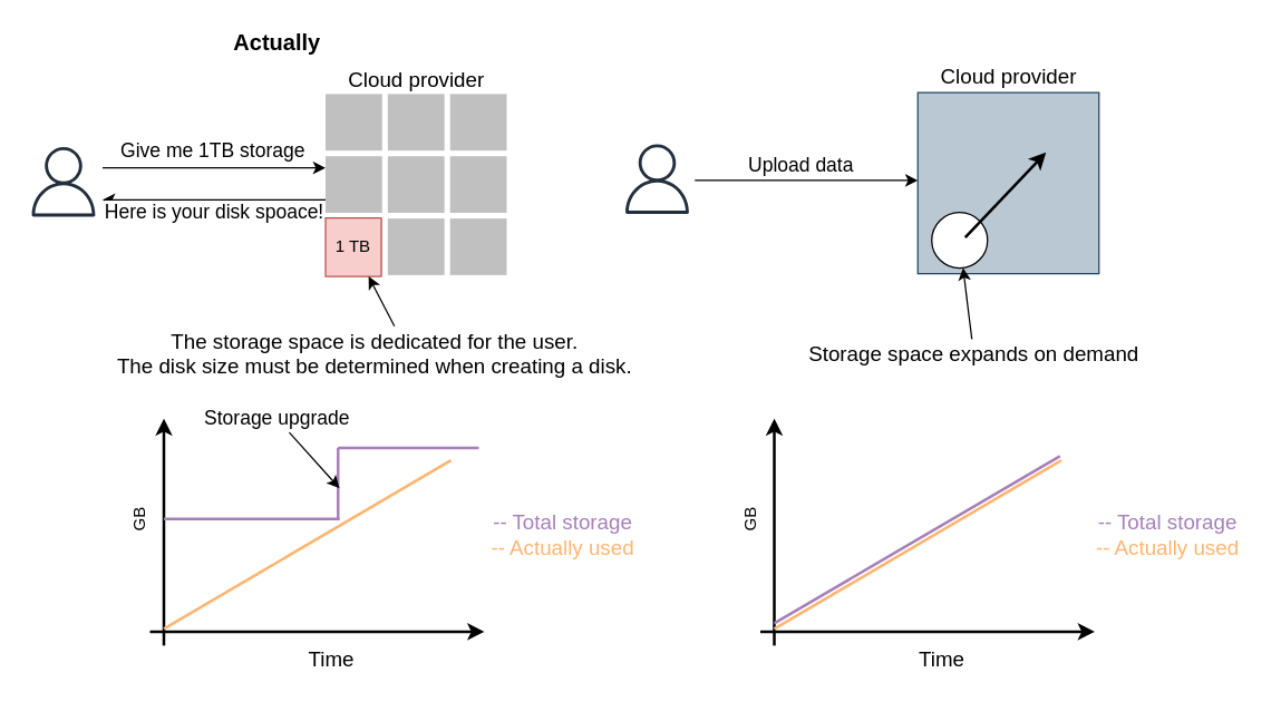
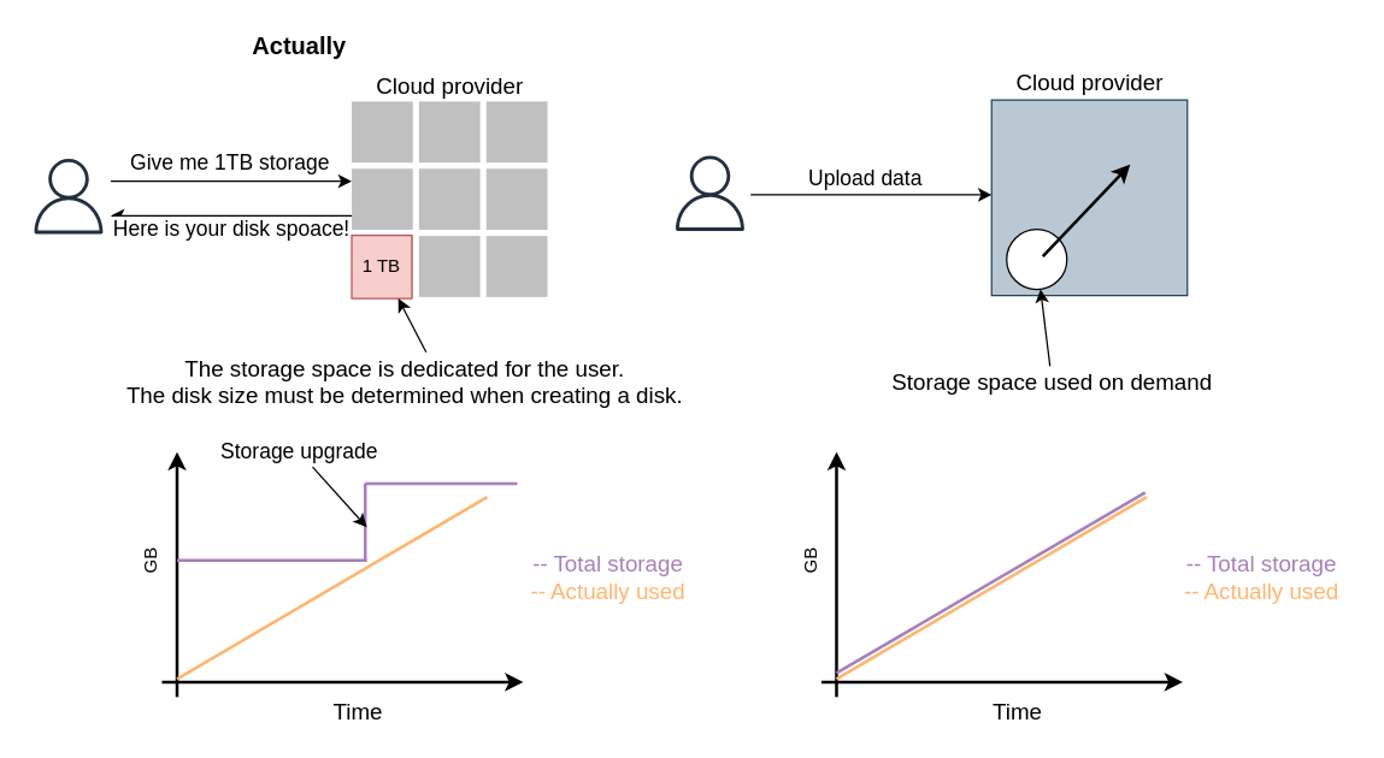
  <mxCell id="0" />
  <mxCell id="1" parent="0" />
  <mxCell id="2" style="edgeStyle=orthogonalEdgeStyle;rounded=0;orthogonalLoop=1;jettySize=auto;html=1;entryX=0;entryY=0.5;entryDx=0;entryDy=0;entryPerimeter=0;" parent="1" edge="1"><mxGeometry relative="1" as="geometry"><mxPoint x="73" y="120" as="sourcePoint" /><mxPoint x="233" y="120" as="targetPoint" /></mxGeometry></mxCell>
  <mxCell id="3" value="Give me 1TB storage" style="text;html=1;align=center;verticalAlign=middle;resizable=0;points=[];labelBackgroundColor=#ffffff;fontSize=14;" parent="2" vertex="1" connectable="0"><mxGeometry x="-0.163" y="2" relative="1" as="geometry"><mxPoint x="11" y="-11" as="offset" /></mxGeometry></mxCell>
  <mxCell id="4" value="Here is your disk spoace!" style="edgeStyle=orthogonalEdgeStyle;rounded=0;orthogonalLoop=1;jettySize=auto;html=1;fontSize=14;" parent="1" edge="1"><mxGeometry y="9" relative="1" as="geometry"><mxPoint x="73" y="143" as="targetPoint" /><mxPoint x="233" y="143" as="sourcePoint" /><Array as="points"><mxPoint x="193" y="143" /><mxPoint x="193" y="143" /></Array><mxPoint as="offset" /></mxGeometry></mxCell>
  <mxCell id="5" value="" style="html=1;verticalLabelPosition=bottom;labelBackgroundColor=#ffffff;verticalAlign=top;shadow=0;dashed=0;strokeWidth=1;shape=mxgraph.ios7ui.iconGrid;fillColor=#c0c0c0;gridSize=3,3;" parent="1" vertex="1"><mxGeometry x="233" y="67" width="130" height="130" as="geometry" /></mxCell>
  <mxCell id="6" value="1 TB" style="rounded=0;whiteSpace=wrap;html=1;fillColor=#f8cecc;strokeColor=#b85450;" parent="1" vertex="1"><mxGeometry x="233" y="156" width="40" height="42" as="geometry" /></mxCell>
  <mxCell id="7" style="edgeStyle=orthogonalEdgeStyle;rounded=0;orthogonalLoop=1;jettySize=auto;html=1;entryX=0;entryY=0.5;entryDx=0;entryDy=0;entryPerimeter=0;" parent="1" edge="1"><mxGeometry relative="1" as="geometry"><mxPoint x="498" y="129" as="sourcePoint" /><mxPoint x="658" y="129" as="targetPoint" /></mxGeometry></mxCell>
  <mxCell id="8" value="" style="rounded=0;whiteSpace=wrap;html=1;fillColor=#bac8d3;strokeColor=#23445d;" parent="1" vertex="1"><mxGeometry x="658" y="66" width="130" height="130" as="geometry" /></mxCell>
  <mxCell id="9" value="Actually" style="text;html=1;align=center;verticalAlign=middle;resizable=0;points=[];autosize=1;fontSize=16;fontStyle=1" parent="1" vertex="1"><mxGeometry x="138" y="20" width="120" height="20" as="geometry" /></mxCell>
  <mxCell id="10" value="" style="ellipse;whiteSpace=wrap;html=1;aspect=fixed;fontSize=15;" parent="1" vertex="1"><mxGeometry x="668" y="152" width="40" height="40" as="geometry" /></mxCell>
  <mxCell id="11" value="Cloud provider" style="text;html=1;align=center;verticalAlign=middle;resizable=0;points=[];autosize=1;fontSize=15;" parent="1" vertex="1"><mxGeometry x="668" y="44" width="110" height="20" as="geometry" /></mxCell>
  <mxCell id="12" value="" style="outlineConnect=0;fontColor=#232F3E;gradientColor=none;fillColor=#232F3E;strokeColor=none;dashed=0;verticalLabelPosition=bottom;verticalAlign=top;align=center;html=1;fontSize=12;fontStyle=0;aspect=fixed;pointerEvents=1;shape=mxgraph.aws4.user;" parent="1" vertex="1"><mxGeometry x="20" y="105" width="50" height="50" as="geometry" /></mxCell>
  <mxCell id="13" value="Cloud provider" style="text;html=1;align=center;verticalAlign=middle;resizable=0;points=[];autosize=1;fontSize=15;" parent="1" vertex="1"><mxGeometry x="243" y="46" width="110" height="20" as="geometry" /></mxCell>
  <mxCell id="14" value="" style="endArrow=classic;html=1;fontSize=14;exitX=0.538;exitY=0.016;exitDx=0;exitDy=0;exitPerimeter=0;" parent="1" source="15" target="6" edge="1"><mxGeometry width="50" height="50" relative="1" as="geometry"><mxPoint x="273" y="222" as="sourcePoint" /><mxPoint x="403" y="222" as="targetPoint" /></mxGeometry></mxCell>
  <mxCell id="15" value="The storage space is dedicated for the user.&lt;br&gt;The disk size must be determined when creating a disk." style="text;html=1;align=center;verticalAlign=middle;resizable=0;points=[];autosize=1;fontSize=15;" parent="1" vertex="1"><mxGeometry x="78" y="233" width="380" height="40" as="geometry" /></mxCell>
  <mxCell id="16" value="" style="outlineConnect=0;fontColor=#232F3E;gradientColor=none;fillColor=#232F3E;strokeColor=none;dashed=0;verticalLabelPosition=bottom;verticalAlign=top;align=center;html=1;fontSize=12;fontStyle=0;aspect=fixed;pointerEvents=1;shape=mxgraph.aws4.user;" parent="1" vertex="1"><mxGeometry x="446" y="103" width="50" height="50" as="geometry" /></mxCell>
- <mxCell id="17" value="Storage space expands on demand" style="text;html=1;align=center;verticalAlign=middle;resizable=0;points=[];autosize=1;fontSize=15;" parent="1" vertex="1"><mxGeometry x="573" y="243" width="250" height="20" as="geometry" /></mxCell>
+ <mxCell id="17" value="Storage space used on demand" style="text;html=1;align=center;verticalAlign=middle;resizable=0;points=[];autosize=1;fontSize=15;" parent="1" vertex="1"><mxGeometry x="573" y="243" width="250" height="20" as="geometry" /></mxCell>
  <mxCell id="18" value="" style="endArrow=classic;html=1;fontSize=14;" parent="1" source="17" target="10" edge="1"><mxGeometry width="50" height="50" relative="1" as="geometry"><mxPoint x="703" y="232" as="sourcePoint" /><mxPoint x="707.995" y="208" as="targetPoint" /></mxGeometry></mxCell>
  <mxCell id="19" value="" style="endArrow=classic;html=1;strokeWidth=2;" edge="1" parent="1"><mxGeometry width="50" height="50" relative="1" as="geometry"><mxPoint x="692" y="170" as="sourcePoint" /><mxPoint x="750" y="109" as="targetPoint" /></mxGeometry></mxCell>
  <mxCell id="20" value="Upload data" style="text;html=1;align=center;verticalAlign=middle;resizable=0;points=[];labelBackgroundColor=#ffffff;fontSize=14;" vertex="1" connectable="0" parent="1"><mxGeometry x="573" y="117" as="geometry" /></mxCell>
  <mxCell id="21" value="" style="endArrow=classic;html=1;strokeWidth=2;" edge="1" parent="1"><mxGeometry width="50" height="50" relative="1" as="geometry"><mxPoint x="117" y="463" as="sourcePoint" /><mxPoint x="117" y="300" as="targetPoint" /></mxGeometry></mxCell>
  <mxCell id="22" value="" style="endArrow=classic;html=1;strokeWidth=2;" edge="1" parent="1"><mxGeometry width="50" height="50" relative="1" as="geometry"><mxPoint x="107" y="453" as="sourcePoint" /><mxPoint x="347" y="453" as="targetPoint" /></mxGeometry></mxCell>
  <mxCell id="23" value="" style="endArrow=none;html=1;strokeWidth=2;strokeColor=#A680B8;" edge="1" parent="1"><mxGeometry width="50" height="50" relative="1" as="geometry"><mxPoint x="117" y="372" as="sourcePoint" /><mxPoint x="243" y="372" as="targetPoint" /></mxGeometry></mxCell>
  <mxCell id="24" value="" style="endArrow=none;html=1;strokeWidth=2;strokeColor=#FFB570;" edge="1" parent="1"><mxGeometry width="50" height="50" relative="1" as="geometry"><mxPoint x="117" y="451" as="sourcePoint" /><mxPoint x="323" y="330" as="targetPoint" /></mxGeometry></mxCell>
  <mxCell id="25" value="&lt;font color=&quot;#a680b8&quot;&gt;-- Total storage&lt;br&gt;&lt;/font&gt;&lt;font color=&quot;#ffb570&quot;&gt;-- Actually used&lt;/font&gt;" style="text;html=1;align=center;verticalAlign=middle;resizable=0;points=[];autosize=1;fontSize=15;" vertex="1" parent="1"><mxGeometry x="343" y="363" width="120" height="40" as="geometry" /></mxCell>
  <mxCell id="26" value="GB" style="text;html=1;align=center;verticalAlign=middle;resizable=0;points=[];autosize=1;direction=west;horizontal=0;" vertex="1" parent="1"><mxGeometry x="85" y="363" width="30" height="20" as="geometry" /></mxCell>
  <mxCell id="27" value="" style="endArrow=none;html=1;strokeWidth=2;strokeColor=#A680B8;" edge="1" parent="1"><mxGeometry width="50" height="50" relative="1" as="geometry"><mxPoint x="242" y="373" as="sourcePoint" /><mxPoint x="242" y="321" as="targetPoint" /></mxGeometry></mxCell>
  <mxCell id="28" value="" style="endArrow=none;html=1;strokeWidth=2;strokeColor=#A680B8;" edge="1" parent="1"><mxGeometry width="50" height="50" relative="1" as="geometry"><mxPoint x="242" y="321" as="sourcePoint" /><mxPoint x="343" y="321" as="targetPoint" /></mxGeometry></mxCell>
  <mxCell id="29" value="Time" style="text;html=1;align=center;verticalAlign=middle;resizable=0;points=[];autosize=1;fontSize=15;" vertex="1" parent="1"><mxGeometry x="212" y="462" width="50" height="20" as="geometry" /></mxCell>
  <mxCell id="30" value="" style="endArrow=classic;html=1;fontSize=14;" edge="1" parent="1" source="31"><mxGeometry width="50" height="50" relative="1" as="geometry"><mxPoint x="213" y="320" as="sourcePoint" /><mxPoint x="243" y="350" as="targetPoint" /></mxGeometry></mxCell>
  <mxCell id="31" value="Storage upgrade" style="text;html=1;align=center;verticalAlign=middle;resizable=0;points=[];autosize=1;fontSize=14;" vertex="1" parent="1"><mxGeometry x="138" y="290" width="120" height="20" as="geometry" /></mxCell>
  <mxCell id="32" value="" style="endArrow=classic;html=1;strokeWidth=2;" edge="1" parent="1"><mxGeometry width="50" height="50" relative="1" as="geometry"><mxPoint x="555" y="463" as="sourcePoint" /><mxPoint x="555" y="300" as="targetPoint" /></mxGeometry></mxCell>
  <mxCell id="33" value="" style="endArrow=classic;html=1;strokeWidth=2;" edge="1" parent="1"><mxGeometry width="50" height="50" relative="1" as="geometry"><mxPoint x="545" y="453" as="sourcePoint" /><mxPoint x="785" y="453" as="targetPoint" /></mxGeometry></mxCell>
  <mxCell id="34" value="" style="endArrow=none;html=1;strokeWidth=2;strokeColor=#A680B8;" edge="1" parent="1"><mxGeometry width="50" height="50" relative="1" as="geometry"><mxPoint x="555" y="447" as="sourcePoint" /><mxPoint x="760" y="327" as="targetPoint" /></mxGeometry></mxCell>
  <mxCell id="35" value="" style="endArrow=none;html=1;strokeWidth=2;strokeColor=#FFB570;" edge="1" parent="1"><mxGeometry width="50" height="50" relative="1" as="geometry"><mxPoint x="555" y="451" as="sourcePoint" /><mxPoint x="761" y="330" as="targetPoint" /></mxGeometry></mxCell>
  <mxCell id="36" value="&lt;font color=&quot;#a680b8&quot;&gt;-- Total storage&lt;br&gt;&lt;/font&gt;&lt;font color=&quot;#ffb570&quot;&gt;-- Actually used&lt;/font&gt;" style="text;html=1;align=center;verticalAlign=middle;resizable=0;points=[];autosize=1;fontSize=15;" vertex="1" parent="1"><mxGeometry x="777" y="363" width="120" height="40" as="geometry" /></mxCell>
  <mxCell id="37" value="GB" style="text;html=1;align=center;verticalAlign=middle;resizable=0;points=[];autosize=1;direction=west;horizontal=0;" vertex="1" parent="1"><mxGeometry x="523" y="363" width="30" height="20" as="geometry" /></mxCell>
  <mxCell id="38" value="Time" style="text;html=1;align=center;verticalAlign=middle;resizable=0;points=[];autosize=1;fontSize=15;" vertex="1" parent="1"><mxGeometry x="650" y="462" width="50" height="20" as="geometry" /></mxCell>
